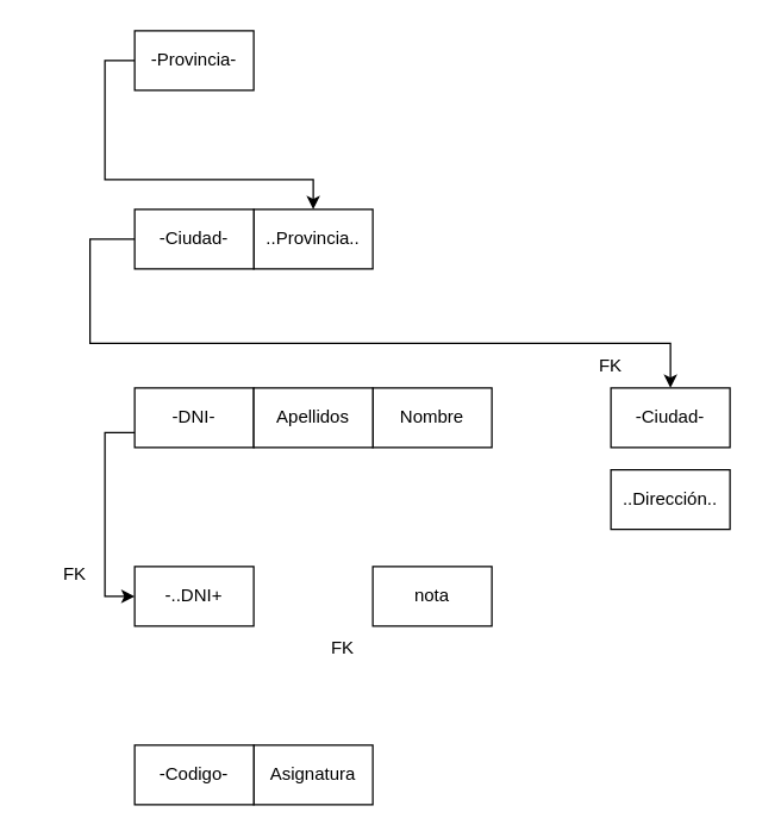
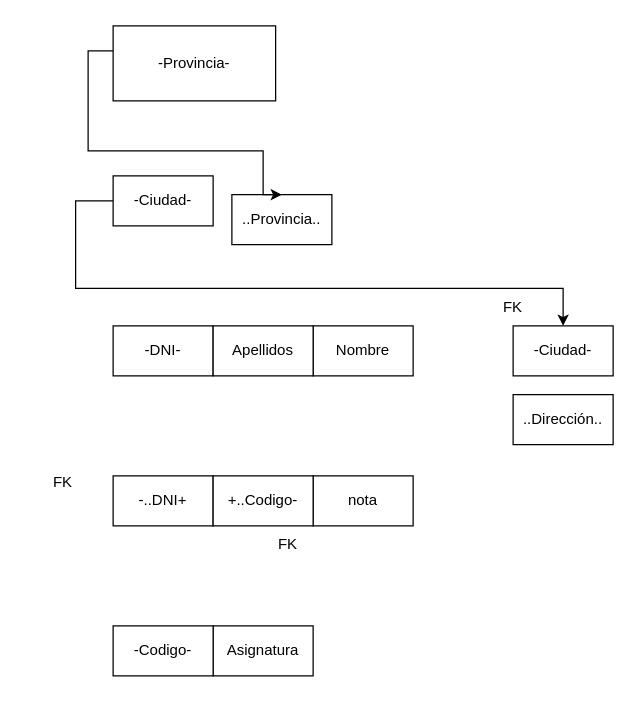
  <mxCell id="0" />
  <mxCell id="1" parent="0" />
- <mxCell id="2" style="edgeStyle=orthogonalEdgeStyle;rounded=0;orthogonalLoop=1;jettySize=auto;html=1;entryX=0;entryY=0.5;entryDx=0;entryDy=0;exitX=0;exitY=0.75;exitDx=0;exitDy=0;" edge="1" parent="1" source="3" target="11"><mxGeometry relative="1" as="geometry"><Array as="points"><mxPoint x="70" y="290" /><mxPoint x="70" y="400" /></Array></mxGeometry></mxCell>
  <mxCell id="3" value="-DNI-" style="rounded=0;whiteSpace=wrap;html=1;" vertex="1" parent="1"><mxGeometry x="90" y="260" width="80" height="40" as="geometry" /></mxCell>
- <mxCell id="4" value="..Provincia.." style="rounded=0;whiteSpace=wrap;html=1;" vertex="1" parent="1"><mxGeometry x="170" y="140" width="80" height="40" as="geometry" /></mxCell>
+ <mxCell id="4" value="..Provincia.." style="rounded=0;whiteSpace=wrap;html=1;" vertex="1" parent="1"><mxGeometry x="185" y="155" width="80" height="40" as="geometry" /></mxCell>
  <mxCell id="5" value="..Dirección.." style="rounded=0;whiteSpace=wrap;html=1;" vertex="1" parent="1"><mxGeometry x="410" y="315" width="80" height="40" as="geometry" /></mxCell>
  <mxCell id="6" value="Nombre" style="rounded=0;whiteSpace=wrap;html=1;" vertex="1" parent="1"><mxGeometry x="250" y="260" width="80" height="40" as="geometry" /></mxCell>
  <mxCell id="7" value="Apellidos" style="rounded=0;whiteSpace=wrap;html=1;" vertex="1" parent="1"><mxGeometry x="170" y="260" width="80" height="40" as="geometry" /></mxCell>
  <mxCell id="8" value="Asignatura" style="rounded=0;whiteSpace=wrap;html=1;" vertex="1" parent="1"><mxGeometry x="170" y="500" width="80" height="40" as="geometry" /></mxCell>
  <mxCell id="9" value="nota" style="rounded=0;whiteSpace=wrap;html=1;" vertex="1" parent="1"><mxGeometry x="250" y="380" width="80" height="40" as="geometry" /></mxCell>
  <mxCell id="10" value="FK" style="text;html=1;strokeColor=none;fillColor=none;align=center;verticalAlign=middle;whiteSpace=wrap;rounded=0;" vertex="1" parent="1"><mxGeometry x="20" y="370" width="60" height="30" as="geometry" /></mxCell>
  <mxCell id="11" value="-..DNI+" style="rounded=0;whiteSpace=wrap;html=1;" vertex="1" parent="1"><mxGeometry x="90" y="380" width="80" height="40" as="geometry" /></mxCell>
  <mxCell id="12" style="edgeStyle=orthogonalEdgeStyle;rounded=0;orthogonalLoop=1;jettySize=auto;html=1;exitX=0;exitY=0.5;exitDx=0;exitDy=0;" edge="1" parent="1" source="13" target="20"><mxGeometry relative="1" as="geometry"><Array as="points"><mxPoint x="60" y="160" /><mxPoint x="60" y="230" /><mxPoint x="450" y="230" /></Array></mxGeometry></mxCell>
  <mxCell id="13" value="-Ciudad-" style="rounded=0;whiteSpace=wrap;html=1;" vertex="1" parent="1"><mxGeometry x="90" y="140" width="80" height="40" as="geometry" /></mxCell>
  <mxCell id="14" value="FK" style="text;html=1;strokeColor=none;fillColor=none;align=center;verticalAlign=middle;whiteSpace=wrap;rounded=0;" vertex="1" parent="1"><mxGeometry x="380" y="230" width="60" height="30" as="geometry" /></mxCell>
  <mxCell id="15" value="-Codigo-" style="rounded=0;whiteSpace=wrap;html=1;" vertex="1" parent="1"><mxGeometry x="90" y="500" width="80" height="40" as="geometry" /></mxCell>
+ <mxCell id="16" value="+..Codigo-" style="rounded=0;whiteSpace=wrap;html=1;" vertex="1" parent="1"><mxGeometry x="170" y="380" width="80" height="40" as="geometry" /></mxCell>
  <mxCell id="17" value="FK" style="text;html=1;strokeColor=none;fillColor=none;align=center;verticalAlign=middle;whiteSpace=wrap;rounded=0;" vertex="1" parent="1"><mxGeometry x="200" y="420" width="60" height="30" as="geometry" /></mxCell>
  <mxCell id="18" style="edgeStyle=orthogonalEdgeStyle;rounded=0;orthogonalLoop=1;jettySize=auto;html=1;entryX=0.5;entryY=0;entryDx=0;entryDy=0;" edge="1" parent="1" source="19" target="4"><mxGeometry relative="1" as="geometry"><Array as="points"><mxPoint x="70" y="40" /><mxPoint x="70" y="120" /><mxPoint x="210" y="120" /></Array></mxGeometry></mxCell>
- <mxCell id="19" value="-Provincia-" style="rounded=0;whiteSpace=wrap;html=1;" vertex="1" parent="1"><mxGeometry x="90" y="20" width="80" height="40" as="geometry" /></mxCell>
+ <mxCell id="19" value="-Provincia-" style="rounded=0;whiteSpace=wrap;html=1;" vertex="1" parent="1"><mxGeometry x="90" y="20" width="130" height="60" as="geometry" /></mxCell>
  <mxCell id="20" value="-Ciudad-" style="rounded=0;whiteSpace=wrap;html=1;" vertex="1" parent="1"><mxGeometry x="410" y="260" width="80" height="40" as="geometry" /></mxCell>
